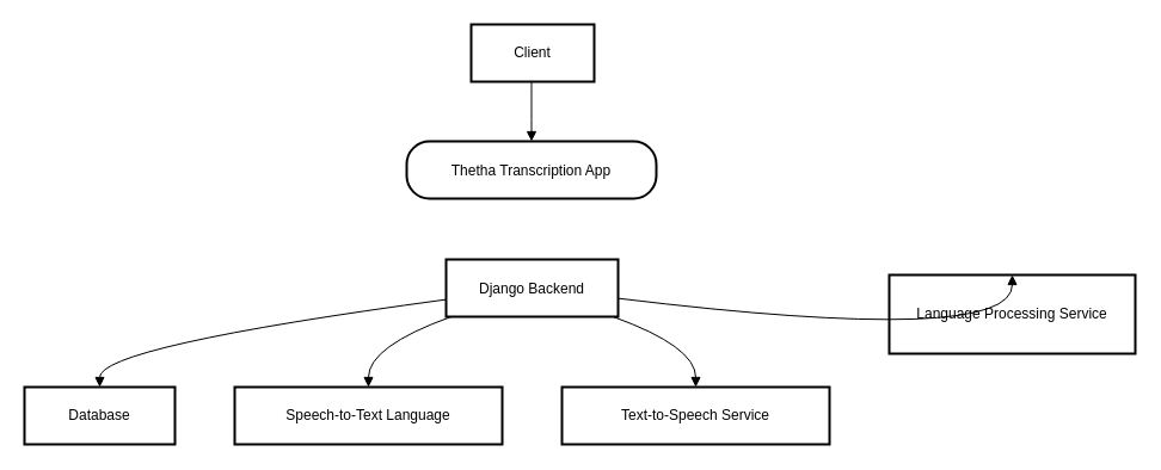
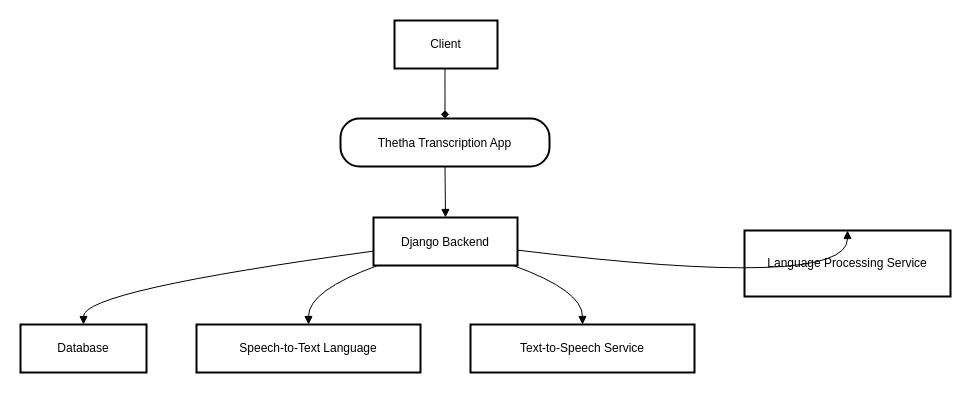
  <mxCell id="0" />
  <mxCell id="1" parent="0" />
  <mxCell id="2" value="Client" style="whiteSpace=wrap;strokeWidth=2;" vertex="1" parent="1"><mxGeometry x="394" y="20" width="103" height="48" as="geometry" /></mxCell>
  <mxCell id="3" value="Thetha Transcription App" style="rounded=1;arcSize=40;strokeWidth=2" vertex="1" parent="1"><mxGeometry x="340" y="118" width="209" height="48" as="geometry" /></mxCell>
  <mxCell id="4" value="Django Backend" style="arcSize=40;strokeWidth=2;rounded=0;" vertex="1" parent="1"><mxGeometry x="373" y="217" width="144" height="48" as="geometry" /></mxCell>
  <mxCell id="5" value="Database" style="whiteSpace=wrap;strokeWidth=2;" vertex="1" parent="1"><mxGeometry x="20" y="324" width="126" height="48" as="geometry" /></mxCell>
  <mxCell id="6" value="Speech-to-Text Language" style="whiteSpace=wrap;strokeWidth=2;" vertex="1" parent="1"><mxGeometry x="196" y="324" width="224" height="48" as="geometry" /></mxCell>
  <mxCell id="7" value="Text-to-Speech Service" style="whiteSpace=wrap;strokeWidth=2;" vertex="1" parent="1"><mxGeometry x="470" y="324" width="224" height="48" as="geometry" /></mxCell>
  <mxCell id="8" value="Language Processing Service" style="whiteSpace=wrap;strokeWidth=2;" vertex="1" parent="1"><mxGeometry x="744" y="230" width="206" height="66" as="geometry" /></mxCell>
- <mxCell id="9" value="" style="curved=1;startArrow=none;endArrow=block;exitX=0.49;exitY=1.01;entryX=0.5;entryY=0.01;" edge="1" parent="1" source="2" target="3"><mxGeometry relative="1" as="geometry"><Array as="points" /></mxGeometry></mxCell>
+ <mxCell id="9" value="" style="curved=1;startArrow=none;endArrow=diamond;exitX=0.49;exitY=1.01;entryX=0.5;entryY=0.01;" edge="1" parent="1" source="2" target="3"><mxGeometry relative="1" as="geometry"><Array as="points" /></mxGeometry></mxCell>
+ <mxCell id="10" value="" style="curved=1;startArrow=none;endArrow=block;exitX=0.5;exitY=1.02;entryX=0.5;entryY=0;" edge="1" parent="1" source="3" target="4"><mxGeometry relative="1" as="geometry"><Array as="points" /></mxGeometry></mxCell>
  <mxCell id="11" value="" style="curved=1;startArrow=none;endArrow=block;exitX=0;exitY=0.7;entryX=0.5;entryY=0;" edge="1" parent="1" source="4" target="5"><mxGeometry relative="1" as="geometry"><Array as="points"><mxPoint x="83" y="290" /></Array></mxGeometry></mxCell>
  <mxCell id="12" value="" style="curved=1;startArrow=none;endArrow=block;exitX=0.03;exitY=1;entryX=0.5;entryY=0;" edge="1" parent="1" source="4" target="6"><mxGeometry relative="1" as="geometry"><Array as="points"><mxPoint x="308" y="290" /></Array></mxGeometry></mxCell>
  <mxCell id="13" value="" style="curved=1;startArrow=none;endArrow=block;exitX=0.97;exitY=1;entryX=0.5;entryY=0;" edge="1" parent="1" source="4" target="7"><mxGeometry relative="1" as="geometry"><Array as="points"><mxPoint x="582" y="290" /></Array></mxGeometry></mxCell>
  <mxCell id="14" value="" style="curved=1;startArrow=none;endArrow=block;exitX=1;exitY=0.68;entryX=0.5;entryY=0;" edge="1" parent="1" source="4" target="8"><mxGeometry relative="1" as="geometry"><Array as="points"><mxPoint x="847" y="290" /></Array></mxGeometry></mxCell>
